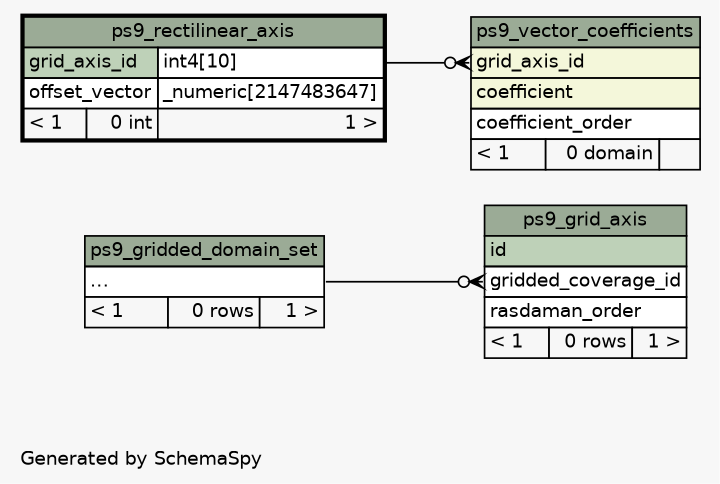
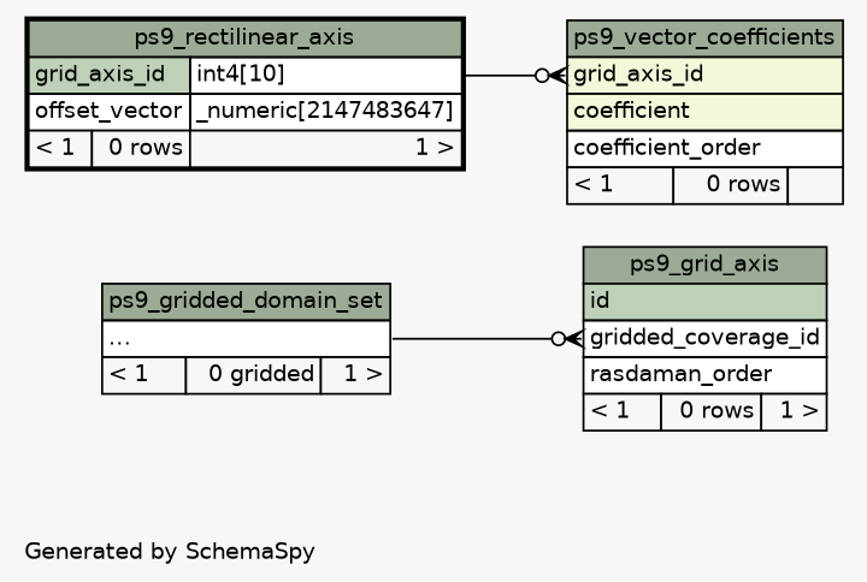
  digraph {
    bgcolor="#f7f7f7"
    fontname=Helvetica
    fontsize=11
    label="\nGenerated by SchemaSpy"
    labeljust=l
    nodesep=0.18
    rankdir=RL
    ranksep=0.46
    node [fontname=Helvetica fontsize=11 shape=plaintext]
    edge [arrowhead=none arrowsize=0.8 arrowtail=crowodot dir=back]
    n1 [label=<     <TABLE BORDER="0" CELLBORDER="1" CELLSPACING="0" BGCOLOR="#ffffff">       <TR><TD COLSPAN="3" BGCOLOR="#9bab96" ALIGN="CENTER">ps9_grid_axis</TD></TR>       <TR><TD PORT="id" COLSPAN="3" BGCOLOR="#bed1b8" ALIGN="LEFT">id</TD></TR>       <TR><TD PORT="gridded_coverage_id" COLSPAN="3" ALIGN="LEFT">gridded_coverage_id</TD></TR>       <TR><TD PORT="rasdaman_order" COLSPAN="3" ALIGN="LEFT">rasdaman_order</TD></TR>       <TR><TD ALIGN="LEFT" BGCOLOR="#f7f7f7">&lt; 1</TD><TD ALIGN="RIGHT" BGCOLOR="#f7f7f7">0 rows</TD><TD ALIGN="RIGHT" BGCOLOR="#f7f7f7">1 &gt;</TD></TR>     </TABLE>>]
-   n2 [label=<     <TABLE BORDER="0" CELLBORDER="1" CELLSPACING="0" BGCOLOR="#ffffff">       <TR><TD COLSPAN="3" BGCOLOR="#9bab96" ALIGN="CENTER">ps9_gridded_domain_set</TD></TR>       <TR><TD PORT="elipses" COLSPAN="3" ALIGN="LEFT">...</TD></TR>       <TR><TD ALIGN="LEFT" BGCOLOR="#f7f7f7">&lt; 1</TD><TD ALIGN="RIGHT" BGCOLOR="#f7f7f7">0 rows</TD><TD ALIGN="RIGHT" BGCOLOR="#f7f7f7">1 &gt;</TD></TR>     </TABLE>>]
-   n3 [label=<     <TABLE BORDER="2" CELLBORDER="1" CELLSPACING="0" BGCOLOR="#ffffff">       <TR><TD COLSPAN="3" BGCOLOR="#9bab96" ALIGN="CENTER">ps9_rectilinear_axis</TD></TR>       <TR><TD PORT="grid_axis_id" COLSPAN="2" BGCOLOR="#bed1b8" ALIGN="LEFT">grid_axis_id</TD><TD PORT="grid_axis_id.type" ALIGN="LEFT">int4[10]</TD></TR>       <TR><TD PORT="offset_vector" COLSPAN="2" ALIGN="LEFT">offset_vector</TD><TD PORT="offset_vector.type" ALIGN="LEFT">_numeric[2147483647]</TD></TR>       <TR><TD ALIGN="LEFT" BGCOLOR="#f7f7f7">&lt; 1</TD><TD ALIGN="RIGHT" BGCOLOR="#f7f7f7">0 int</TD><TD ALIGN="RIGHT" BGCOLOR="#f7f7f7">1 &gt;</TD></TR>     </TABLE>>]
-   n4 [label=<     <TABLE BORDER="0" CELLBORDER="1" CELLSPACING="0" BGCOLOR="#ffffff">       <TR><TD COLSPAN="3" BGCOLOR="#9bab96" ALIGN="CENTER">ps9_vector_coefficients</TD></TR>       <TR><TD PORT="grid_axis_id" COLSPAN="3" BGCOLOR="#f4f7da" ALIGN="LEFT">grid_axis_id</TD></TR>       <TR><TD PORT="coefficient" COLSPAN="3" BGCOLOR="#f4f7da" ALIGN="LEFT">coefficient</TD></TR>       <TR><TD PORT="coefficient_order" COLSPAN="3" ALIGN="LEFT">coefficient_order</TD></TR>       <TR><TD ALIGN="LEFT" BGCOLOR="#f7f7f7">&lt; 1</TD><TD ALIGN="RIGHT" BGCOLOR="#f7f7f7">0 domain</TD><TD ALIGN="RIGHT" BGCOLOR="#f7f7f7">  </TD></TR>     </TABLE>>]
+   n2 [label=<     <TABLE BORDER="0" CELLBORDER="1" CELLSPACING="0" BGCOLOR="#ffffff">       <TR><TD COLSPAN="3" BGCOLOR="#9bab96" ALIGN="CENTER">ps9_gridded_domain_set</TD></TR>       <TR><TD PORT="elipses" COLSPAN="3" ALIGN="LEFT">...</TD></TR>       <TR><TD ALIGN="LEFT" BGCOLOR="#f7f7f7">&lt; 1</TD><TD ALIGN="RIGHT" BGCOLOR="#f7f7f7">0 gridded</TD><TD ALIGN="RIGHT" BGCOLOR="#f7f7f7">1 &gt;</TD></TR>     </TABLE>>]
+   n3 [label=<     <TABLE BORDER="2" CELLBORDER="1" CELLSPACING="0" BGCOLOR="#ffffff">       <TR><TD COLSPAN="3" BGCOLOR="#9bab96" ALIGN="CENTER">ps9_rectilinear_axis</TD></TR>       <TR><TD PORT="grid_axis_id" COLSPAN="2" BGCOLOR="#bed1b8" ALIGN="LEFT">grid_axis_id</TD><TD PORT="grid_axis_id.type" ALIGN="LEFT">int4[10]</TD></TR>       <TR><TD PORT="offset_vector" COLSPAN="2" ALIGN="LEFT">offset_vector</TD><TD PORT="offset_vector.type" ALIGN="LEFT">_numeric[2147483647]</TD></TR>       <TR><TD ALIGN="LEFT" BGCOLOR="#f7f7f7">&lt; 1</TD><TD ALIGN="RIGHT" BGCOLOR="#f7f7f7">0 rows</TD><TD ALIGN="RIGHT" BGCOLOR="#f7f7f7">1 &gt;</TD></TR>     </TABLE>>]
+   n4 [label=<     <TABLE BORDER="0" CELLBORDER="1" CELLSPACING="0" BGCOLOR="#ffffff">       <TR><TD COLSPAN="3" BGCOLOR="#9bab96" ALIGN="CENTER">ps9_vector_coefficients</TD></TR>       <TR><TD PORT="grid_axis_id" COLSPAN="3" BGCOLOR="#f4f7da" ALIGN="LEFT">grid_axis_id</TD></TR>       <TR><TD PORT="coefficient" COLSPAN="3" BGCOLOR="#f4f7da" ALIGN="LEFT">coefficient</TD></TR>       <TR><TD PORT="coefficient_order" COLSPAN="3" ALIGN="LEFT">coefficient_order</TD></TR>       <TR><TD ALIGN="LEFT" BGCOLOR="#f7f7f7">&lt; 1</TD><TD ALIGN="RIGHT" BGCOLOR="#f7f7f7">0 rows</TD><TD ALIGN="RIGHT" BGCOLOR="#f7f7f7">  </TD></TR>     </TABLE>>]
    n1 -> n2 [headport="elipses:e" tailport="gridded_coverage_id:w"]
    n4 -> n3 [headport="grid_axis_id.type:e" tailport="grid_axis_id:w"]
  }
